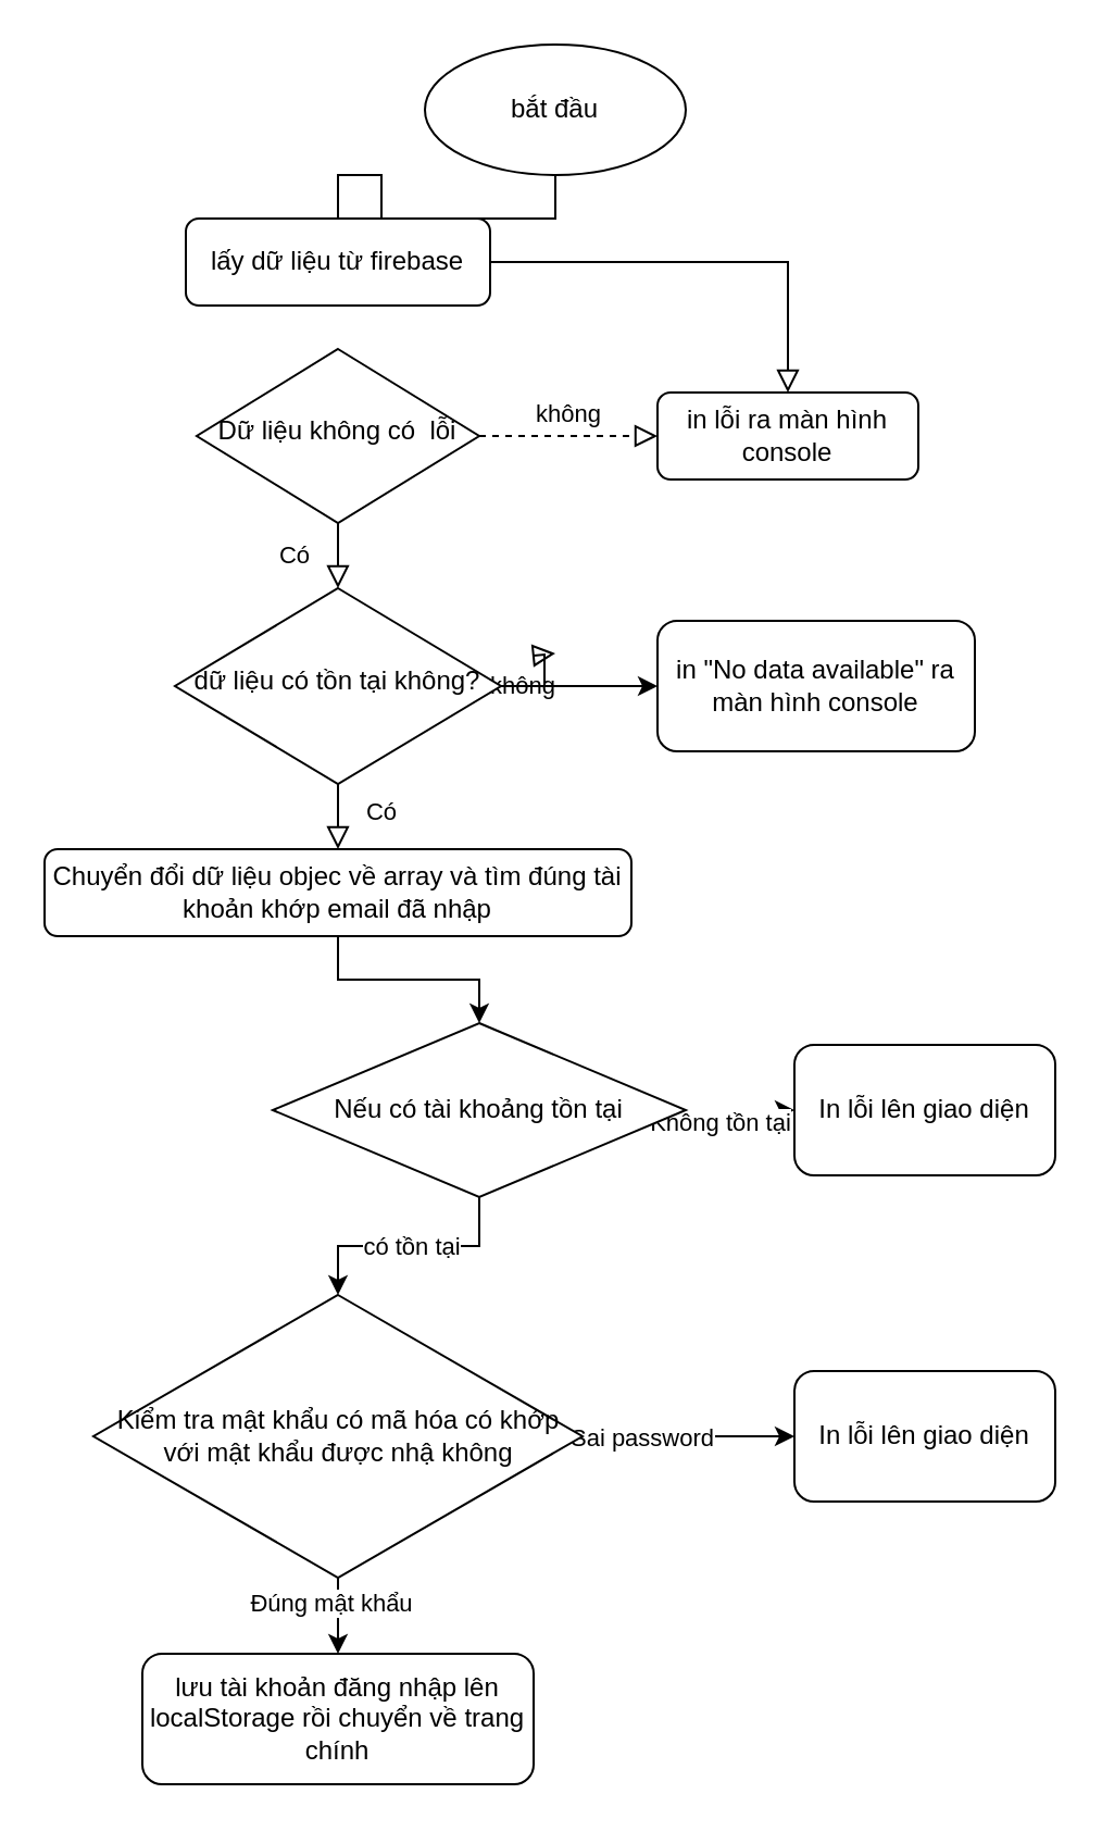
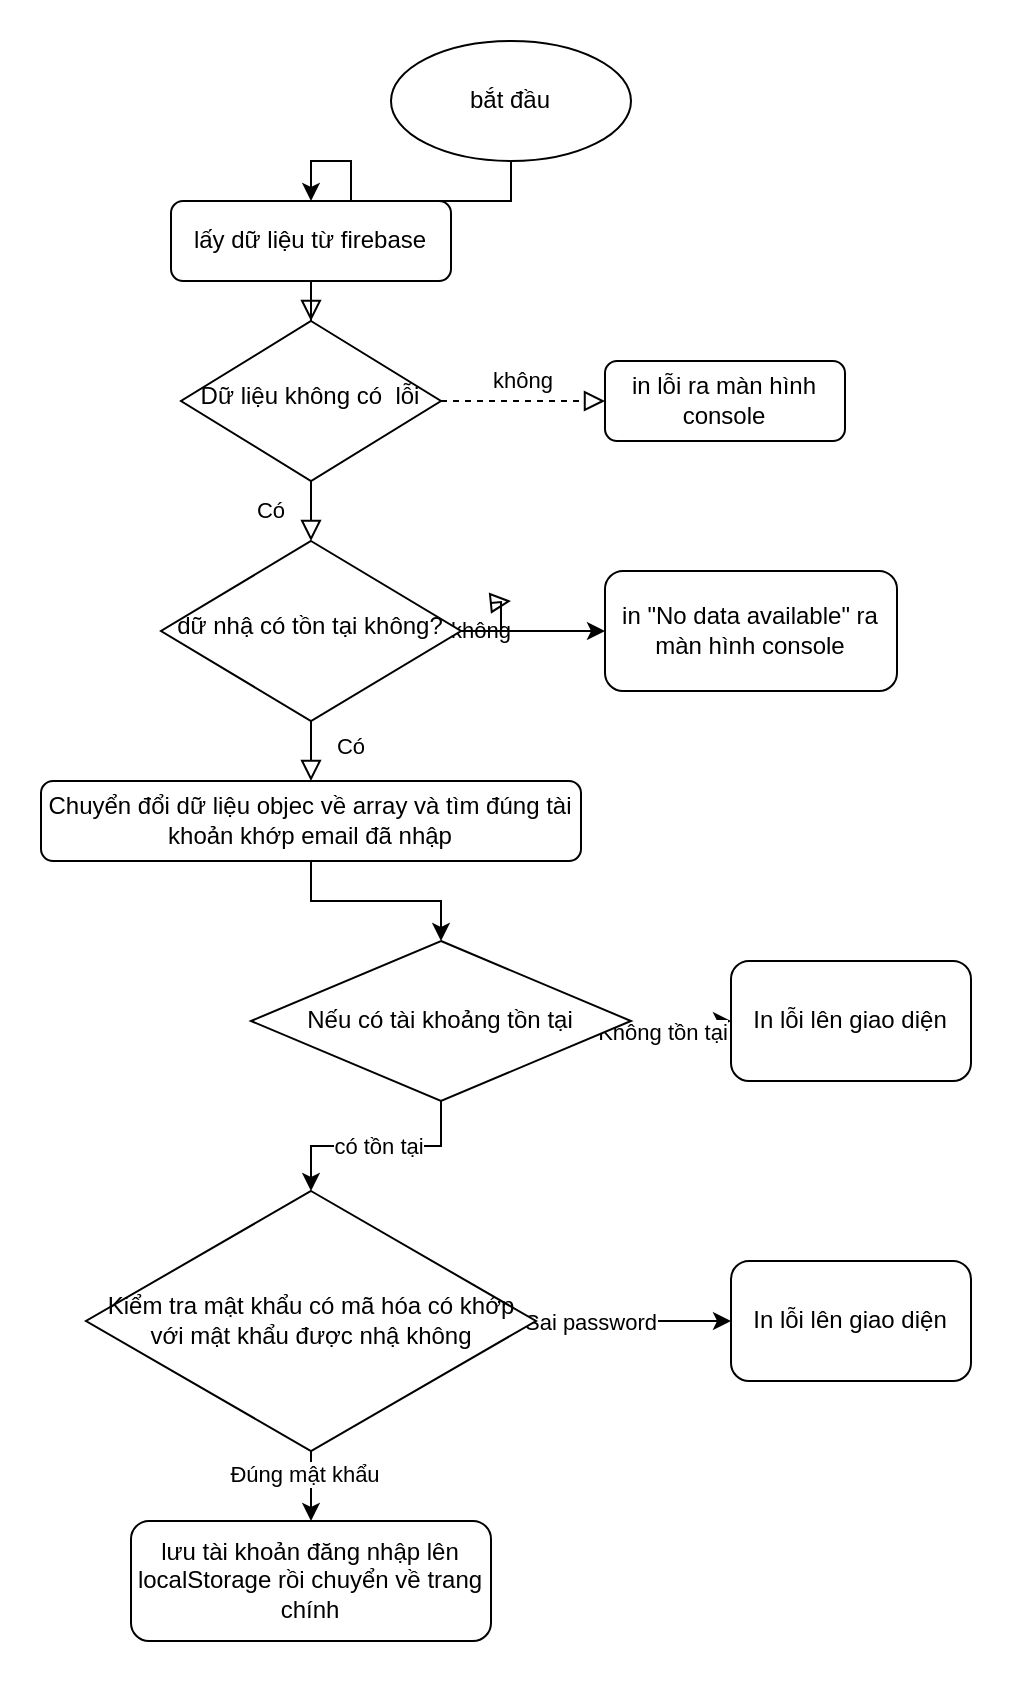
  <mxCell id="0" />
  <mxCell id="1" parent="0" />
- <mxCell id="2" value="" style="rounded=0;html=1;jettySize=auto;orthogonalLoop=1;fontSize=11;endArrow=block;endFill=0;endSize=8;strokeWidth=1;shadow=0;labelBackgroundColor=none;edgeStyle=orthogonalEdgeStyle;" parent="1" source="3" target="7" edge="1"><mxGeometry relative="1" as="geometry" /></mxCell>
+ <mxCell id="2" value="" style="rounded=0;html=1;jettySize=auto;orthogonalLoop=1;fontSize=11;endArrow=block;endFill=0;endSize=8;strokeWidth=1;shadow=0;labelBackgroundColor=none;edgeStyle=orthogonalEdgeStyle;" parent="1" source="3" target="6" edge="1"><mxGeometry relative="1" as="geometry" /></mxCell>
  <mxCell id="3" value="lấy dữ liệu từ firebase" style="rounded=1;whiteSpace=wrap;html=1;fontSize=12;glass=0;strokeWidth=1;shadow=0;" parent="1" vertex="1"><mxGeometry x="85" y="100" width="140" height="40" as="geometry" /></mxCell>
  <mxCell id="4" value="Có" style="rounded=0;html=1;jettySize=auto;orthogonalLoop=1;fontSize=11;endArrow=block;endFill=0;endSize=8;strokeWidth=1;shadow=0;labelBackgroundColor=none;edgeStyle=orthogonalEdgeStyle;" parent="1" source="6" target="11" edge="1"><mxGeometry y="20" relative="1" as="geometry"><mxPoint as="offset" /></mxGeometry></mxCell>
  <mxCell id="5" value="không" style="edgeStyle=orthogonalEdgeStyle;rounded=0;html=1;jettySize=auto;orthogonalLoop=1;fontSize=11;endArrow=block;endFill=0;endSize=8;strokeWidth=1;shadow=0;labelBackgroundColor=none;dashed=1;" parent="1" source="6" target="7" edge="1"><mxGeometry y="10" relative="1" as="geometry"><mxPoint as="offset" /></mxGeometry></mxCell>
  <mxCell id="6" value="Dữ liệu không có&amp;nbsp; lỗi" style="rhombus;whiteSpace=wrap;html=1;shadow=0;fontFamily=Helvetica;fontSize=12;align=center;strokeWidth=1;spacing=6;spacingTop=-4;" parent="1" vertex="1"><mxGeometry x="90" y="160" width="130" height="80" as="geometry" /></mxCell>
  <mxCell id="7" value="in lỗi ra màn hình console" style="rounded=1;whiteSpace=wrap;html=1;fontSize=12;glass=0;strokeWidth=1;shadow=0;" parent="1" vertex="1"><mxGeometry x="302" y="180" width="120" height="40" as="geometry" /></mxCell>
  <mxCell id="8" value="Có" style="rounded=0;html=1;jettySize=auto;orthogonalLoop=1;fontSize=11;endArrow=block;endFill=0;endSize=8;strokeWidth=1;shadow=0;labelBackgroundColor=none;edgeStyle=orthogonalEdgeStyle;" parent="1" source="11" target="13" edge="1"><mxGeometry x="0.333" y="20" relative="1" as="geometry"><mxPoint as="offset" /></mxGeometry></mxCell>
  <mxCell id="9" value="không" style="edgeStyle=orthogonalEdgeStyle;rounded=0;html=1;jettySize=auto;orthogonalLoop=1;fontSize=11;endArrow=block;endFill=0;endSize=8;strokeWidth=1;shadow=0;labelBackgroundColor=none;" parent="1" source="11" edge="1"><mxGeometry y="10" relative="1" as="geometry"><mxPoint as="offset" /><mxPoint x="255" y="300" as="targetPoint" /></mxGeometry></mxCell>
  <mxCell id="10" style="edgeStyle=orthogonalEdgeStyle;rounded=0;orthogonalLoop=1;jettySize=auto;html=1;" edge="1" parent="1" source="11" target="16"><mxGeometry relative="1" as="geometry"><mxPoint x="285" y="305" as="targetPoint" /></mxGeometry></mxCell>
- <mxCell id="11" value="dữ liệu có tồn tại không?" style="rhombus;whiteSpace=wrap;html=1;shadow=0;fontFamily=Helvetica;fontSize=12;align=center;strokeWidth=1;spacing=6;spacingTop=-4;" parent="1" vertex="1"><mxGeometry x="80" y="270" width="150" height="90" as="geometry" /></mxCell>
+ <mxCell id="11" value="dữ nhậ có tồn tại không?" style="rhombus;whiteSpace=wrap;html=1;shadow=0;fontFamily=Helvetica;fontSize=12;align=center;strokeWidth=1;spacing=6;spacingTop=-4;" parent="1" vertex="1"><mxGeometry x="80" y="270" width="150" height="90" as="geometry" /></mxCell>
  <mxCell id="12" value="" style="edgeStyle=orthogonalEdgeStyle;rounded=0;orthogonalLoop=1;jettySize=auto;html=1;" edge="1" parent="1" source="13" target="21"><mxGeometry relative="1" as="geometry" /></mxCell>
  <mxCell id="13" value="Chuyển đổi dữ liệu objec về array và tìm đúng tài khoản khớp email đã nhập" style="rounded=1;whiteSpace=wrap;html=1;fontSize=12;glass=0;strokeWidth=1;shadow=0;" parent="1" vertex="1"><mxGeometry x="20" y="390" width="270" height="40" as="geometry" /></mxCell>
- <mxCell id="14" value="" style="edgeStyle=orthogonalEdgeStyle;rounded=0;orthogonalLoop=1;jettySize=auto;html=1;endArrow=none;" edge="1" parent="1" source="15" target="3"><mxGeometry relative="1" as="geometry" /></mxCell>
+ <mxCell id="14" value="" style="edgeStyle=orthogonalEdgeStyle;rounded=0;orthogonalLoop=1;jettySize=auto;html=1;" edge="1" parent="1" source="15" target="3"><mxGeometry relative="1" as="geometry" /></mxCell>
  <mxCell id="15" value="bắt đầu" style="ellipse;whiteSpace=wrap;html=1;strokeColor=#000000;" vertex="1" parent="1"><mxGeometry x="195" y="20" width="120" height="60" as="geometry" /></mxCell>
  <mxCell id="16" value="in &quot;No data available&quot; ra màn hình console" style="rounded=1;whiteSpace=wrap;html=1;" vertex="1" parent="1"><mxGeometry x="302" y="285" width="146" height="60" as="geometry" /></mxCell>
  <mxCell id="17" value="" style="edgeStyle=orthogonalEdgeStyle;rounded=0;orthogonalLoop=1;jettySize=auto;html=1;" edge="1" parent="1" source="21" target="22"><mxGeometry relative="1" as="geometry" /></mxCell>
  <mxCell id="18" value="Không tồn tại" style="edgeLabel;html=1;align=center;verticalAlign=middle;resizable=0;points=[];" vertex="1" connectable="0" parent="17"><mxGeometry x="-0.409" y="-5" relative="1" as="geometry"><mxPoint as="offset" /></mxGeometry></mxCell>
  <mxCell id="19" value="" style="edgeStyle=orthogonalEdgeStyle;rounded=0;orthogonalLoop=1;jettySize=auto;html=1;entryX=0.5;entryY=0;entryDx=0;entryDy=0;" edge="1" parent="1" source="21" target="27"><mxGeometry relative="1" as="geometry"><mxPoint x="155" y="630" as="targetPoint" /></mxGeometry></mxCell>
  <mxCell id="20" value="có tồn tại" style="edgeLabel;html=1;align=center;verticalAlign=middle;resizable=0;points=[];" vertex="1" connectable="0" parent="19"><mxGeometry x="-0.022" relative="1" as="geometry"><mxPoint as="offset" /></mxGeometry></mxCell>
  <mxCell id="21" value="Nếu có tài khoảng tồn tại" style="rhombus;whiteSpace=wrap;html=1;" vertex="1" parent="1"><mxGeometry x="125" y="470" width="190" height="80" as="geometry" /></mxCell>
  <mxCell id="22" value="In lỗi lên giao diện" style="rounded=1;whiteSpace=wrap;html=1;" vertex="1" parent="1"><mxGeometry x="365" y="480" width="120" height="60" as="geometry" /></mxCell>
  <mxCell id="23" value="" style="edgeStyle=orthogonalEdgeStyle;rounded=0;orthogonalLoop=1;jettySize=auto;html=1;" edge="1" parent="1" source="27" target="28"><mxGeometry relative="1" as="geometry" /></mxCell>
  <mxCell id="24" value="Sai password" style="edgeLabel;html=1;align=center;verticalAlign=middle;resizable=0;points=[];" vertex="1" connectable="0" parent="23"><mxGeometry x="-0.456" relative="1" as="geometry"><mxPoint as="offset" /></mxGeometry></mxCell>
  <mxCell id="25" value="" style="edgeStyle=orthogonalEdgeStyle;rounded=0;orthogonalLoop=1;jettySize=auto;html=1;" edge="1" parent="1" source="27" target="29"><mxGeometry relative="1" as="geometry" /></mxCell>
  <mxCell id="26" value="Đúng mật khẩu" style="edgeLabel;html=1;align=center;verticalAlign=middle;resizable=0;points=[];" vertex="1" connectable="0" parent="25"><mxGeometry x="-0.511" y="-4" relative="1" as="geometry"><mxPoint as="offset" /></mxGeometry></mxCell>
  <mxCell id="27" value="Kiểm tra mật khẩu có mã hóa có khớp với mật khẩu được nhậ không" style="rhombus;whiteSpace=wrap;html=1;" vertex="1" parent="1"><mxGeometry x="42.5" y="595" width="225" height="130" as="geometry" /></mxCell>
  <mxCell id="28" value="In lỗi lên giao diện" style="rounded=1;whiteSpace=wrap;html=1;" vertex="1" parent="1"><mxGeometry x="365" y="630" width="120" height="60" as="geometry" /></mxCell>
  <mxCell id="29" value="lưu tài khoản đăng nhập lên localStorage rồi chuyển về trang chính" style="rounded=1;whiteSpace=wrap;html=1;" vertex="1" parent="1"><mxGeometry x="65" y="760" width="180" height="60" as="geometry" /></mxCell>
